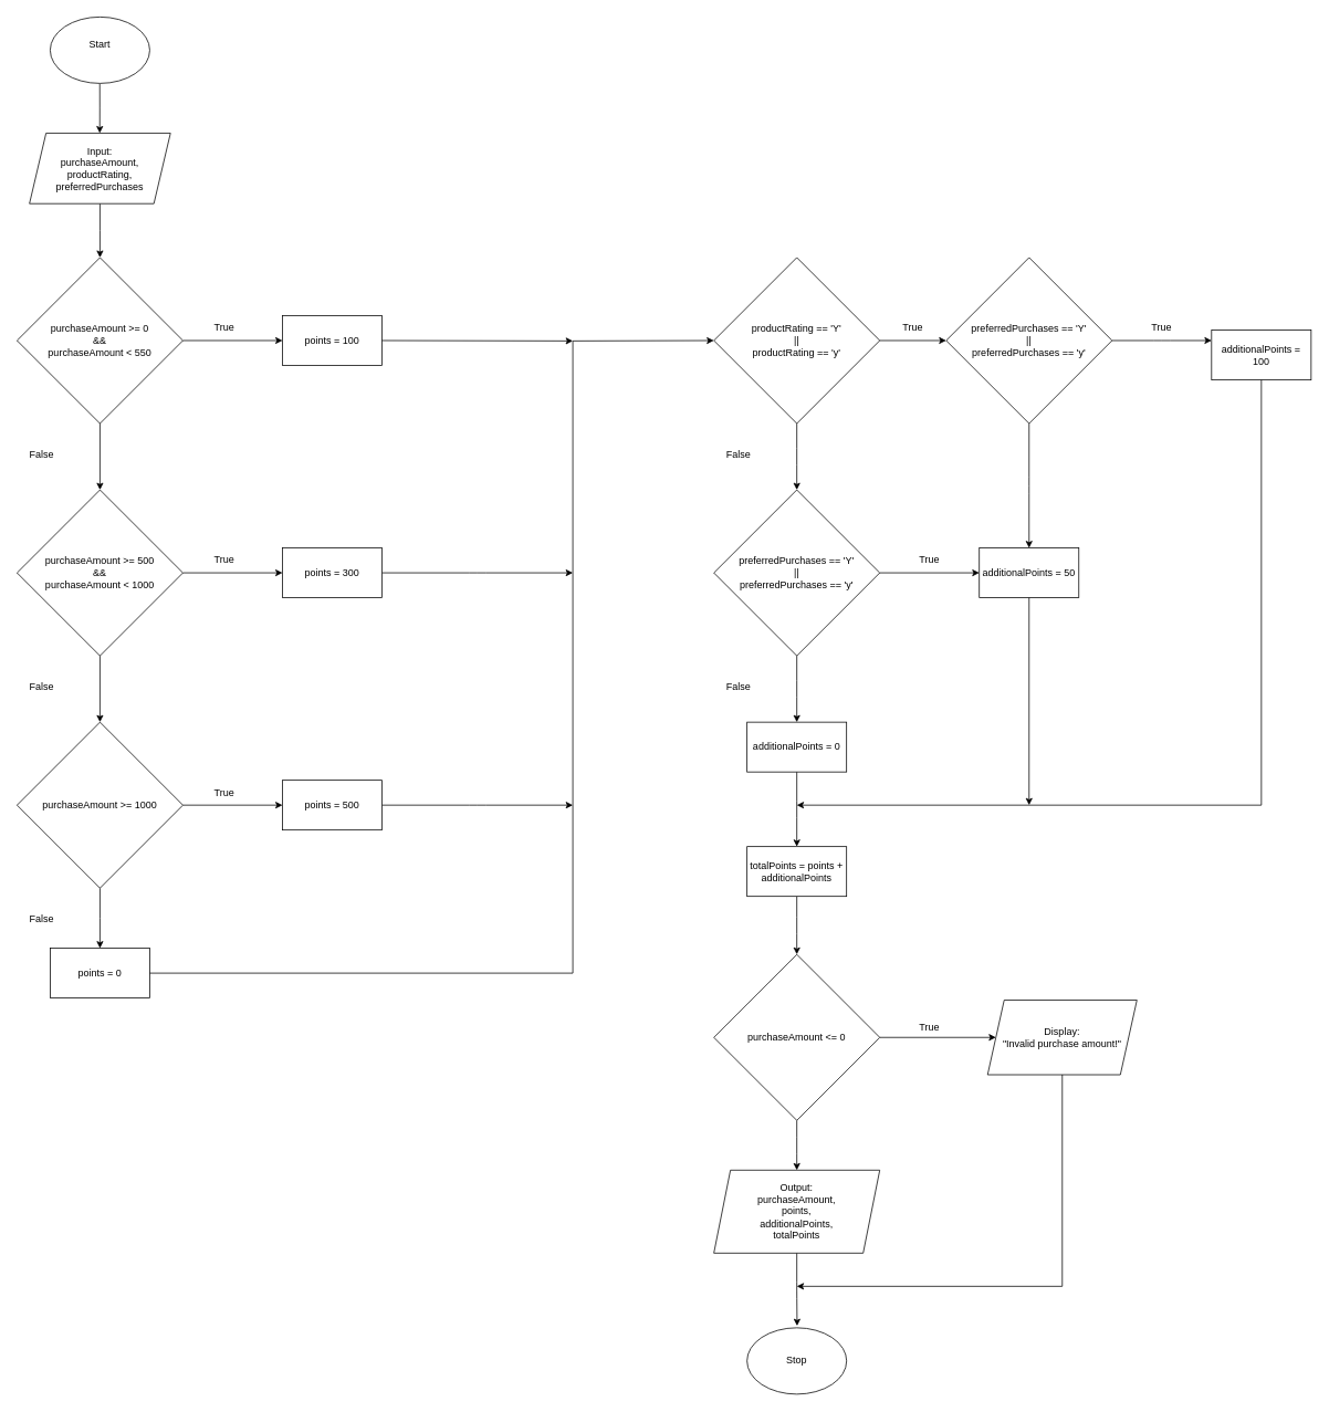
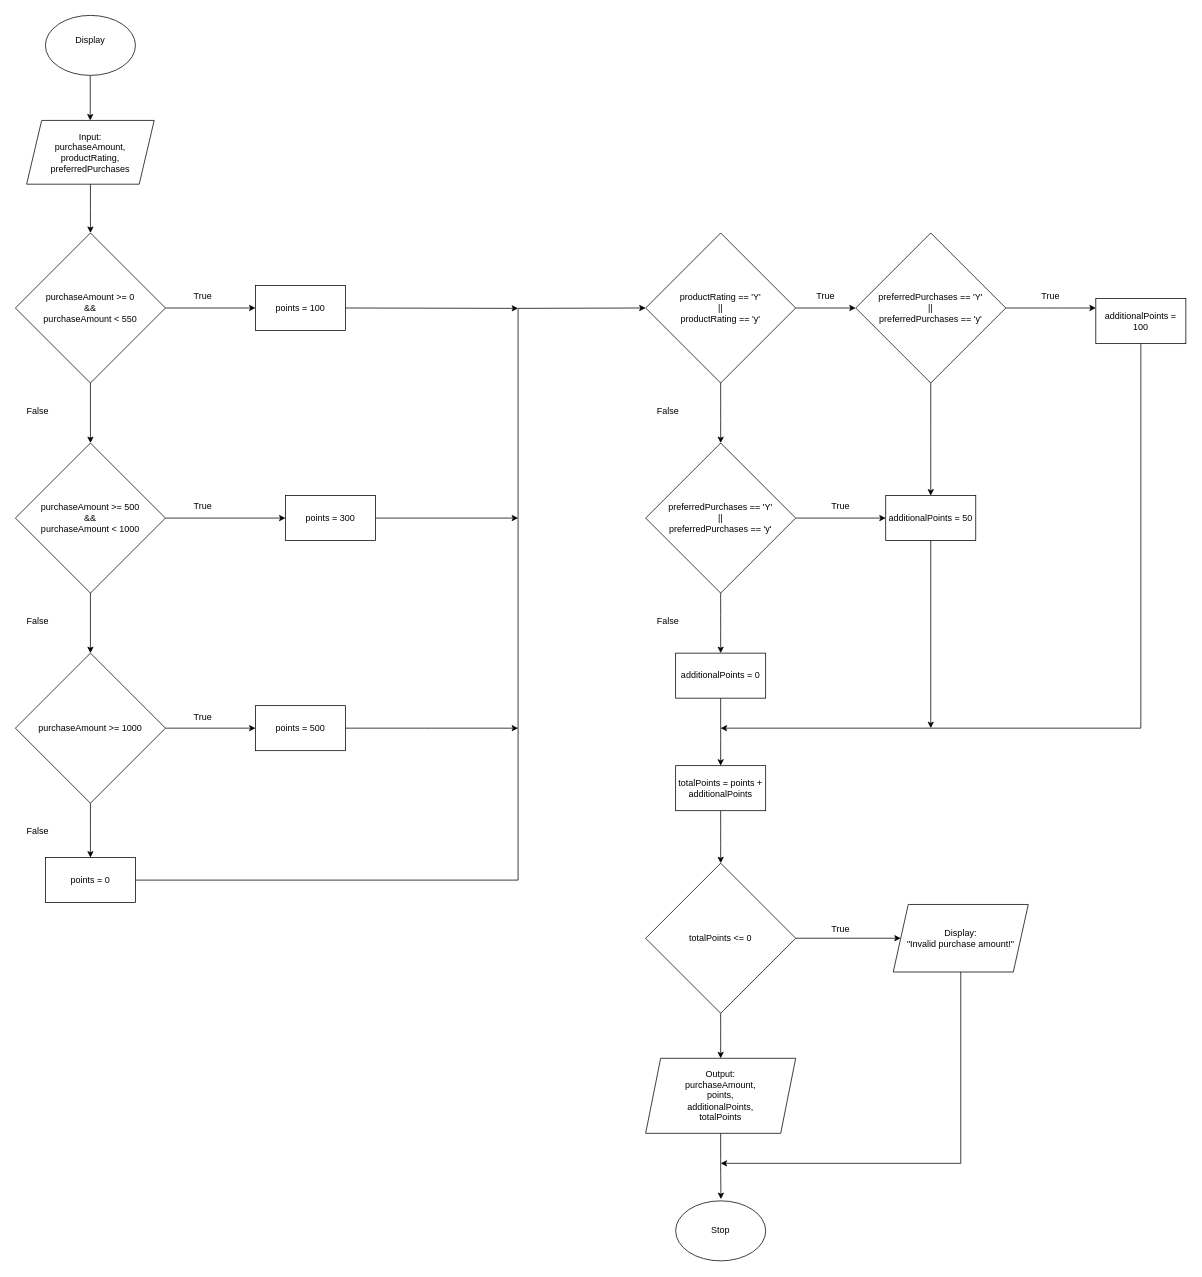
  <mxCell id="0" />
  <mxCell id="1" parent="0" />
  <mxCell id="2" value="" style="edgeStyle=orthogonalEdgeStyle;rounded=0;orthogonalLoop=1;jettySize=auto;html=1;labelBackgroundColor=none;fontColor=default;" edge="1" parent="1"><mxGeometry relative="1" as="geometry"><mxPoint x="119.75" y="100" as="sourcePoint" /><mxPoint x="119.75" y="160" as="targetPoint" /><Array as="points"><mxPoint x="120" y="130" /><mxPoint x="120" y="130" /></Array></mxGeometry></mxCell>
- <mxCell id="3" value="&lt;div&gt;Start&lt;/div&gt;&lt;div&gt;&lt;br&gt;&lt;/div&gt;" style="ellipse;whiteSpace=wrap;html=1;rounded=0;labelBackgroundColor=none;" vertex="1" parent="1"><mxGeometry y="20" width="120" height="80" as="geometry" x="60" /></mxCell>
+ <mxCell id="3" value="&lt;div&gt;Display&lt;/div&gt;&lt;div&gt;&lt;br&gt;&lt;/div&gt;" style="ellipse;whiteSpace=wrap;html=1;rounded=0;labelBackgroundColor=none;" vertex="1" parent="1"><mxGeometry y="20" width="120" height="80" as="geometry" x="60" /></mxCell>
  <mxCell id="4" value="" style="edgeStyle=orthogonalEdgeStyle;rounded=0;orthogonalLoop=1;jettySize=auto;html=1;labelBackgroundColor=none;fontColor=default;" edge="1" parent="1" source="5"><mxGeometry relative="1" as="geometry"><mxPoint x="120" y="310" as="targetPoint" /></mxGeometry></mxCell>
  <mxCell id="5" value="Input:&lt;br&gt;purchaseAmount,&lt;br&gt;productRating,&lt;br&gt;preferredPurchases" style="shape=parallelogram;perimeter=parallelogramPerimeter;whiteSpace=wrap;html=1;fixedSize=1;rounded=0;labelBackgroundColor=none;" vertex="1" parent="1"><mxGeometry x="35" y="160" width="170" height="85" as="geometry" /></mxCell>
  <mxCell id="6" value="" style="edgeStyle=orthogonalEdgeStyle;rounded=0;orthogonalLoop=1;jettySize=auto;html=1;labelBackgroundColor=none;fontColor=default;" edge="1" parent="1" source="8" target="11"><mxGeometry relative="1" as="geometry" /></mxCell>
  <mxCell id="7" value="" style="edgeStyle=orthogonalEdgeStyle;orthogonalLoop=1;jettySize=auto;html=1;" edge="1" parent="1" source="8" target="16"><mxGeometry relative="1" as="geometry" /></mxCell>
  <mxCell id="8" value="purchaseAmount &amp;gt;= 0&lt;br&gt;&amp;amp;&amp;amp;&lt;br&gt;purchaseAmount &amp;lt; 550" style="rhombus;whiteSpace=wrap;html=1;rounded=0;labelBackgroundColor=none;" vertex="1" parent="1"><mxGeometry x="20" y="310" width="200" height="200" as="geometry" /></mxCell>
  <mxCell id="9" value="" style="edgeStyle=orthogonalEdgeStyle;rounded=0;orthogonalLoop=1;jettySize=auto;html=1;labelBackgroundColor=none;fontColor=default;" edge="1" parent="1" source="11" target="14"><mxGeometry relative="1" as="geometry" /></mxCell>
  <mxCell id="10" value="" style="edgeStyle=orthogonalEdgeStyle;orthogonalLoop=1;jettySize=auto;html=1;" edge="1" parent="1" source="11" target="18"><mxGeometry relative="1" as="geometry" /></mxCell>
  <mxCell id="11" value="purchaseAmount &amp;gt;= 500&lt;br&gt;&amp;amp;&amp;amp;&lt;br&gt;purchaseAmount &amp;lt; 1000" style="rhombus;whiteSpace=wrap;html=1;rounded=0;labelBackgroundColor=none;" vertex="1" parent="1"><mxGeometry x="20" y="590" width="200" height="200" as="geometry" /></mxCell>
  <mxCell id="12" value="" style="edgeStyle=orthogonalEdgeStyle;rounded=0;orthogonalLoop=1;jettySize=auto;html=1;labelBackgroundColor=none;fontColor=default;" edge="1" parent="1" source="14"><mxGeometry relative="1" as="geometry"><mxPoint x="120" y="1142.5" as="targetPoint" /></mxGeometry></mxCell>
  <mxCell id="13" value="" style="edgeStyle=orthogonalEdgeStyle;orthogonalLoop=1;jettySize=auto;html=1;" edge="1" parent="1" source="14" target="20"><mxGeometry relative="1" as="geometry" /></mxCell>
  <mxCell id="14" value="purchaseAmount &amp;gt;= 1000" style="rhombus;whiteSpace=wrap;html=1;rounded=0;labelBackgroundColor=none;" vertex="1" parent="1"><mxGeometry x="20" y="870" width="200" height="200" as="geometry" /></mxCell>
  <mxCell id="15" value="points = 0" style="whiteSpace=wrap;html=1;rounded=0;labelBackgroundColor=none;" vertex="1" parent="1"><mxGeometry y="1142.5" width="120" height="60" as="geometry" x="60" /></mxCell>
  <mxCell id="16" value="points = 100" style="whiteSpace=wrap;html=1;rounded=0;labelBackgroundColor=none;" vertex="1" parent="1"><mxGeometry x="340" y="380" width="120" height="60" as="geometry" /></mxCell>
  <mxCell id="17" value="" style="edgeStyle=orthogonalEdgeStyle;orthogonalLoop=1;jettySize=auto;html=1;" edge="1" parent="1" source="18"><mxGeometry relative="1" as="geometry"><mxPoint x="690" y="690" as="targetPoint" /></mxGeometry></mxCell>
- <mxCell id="18" value="points = 300" style="whiteSpace=wrap;html=1;rounded=0;labelBackgroundColor=none;" vertex="1" parent="1"><mxGeometry x="340" y="660" width="120" height="60" as="geometry" /></mxCell>
+ <mxCell id="18" value="points = 300" style="whiteSpace=wrap;html=1;rounded=0;labelBackgroundColor=none;" vertex="1" parent="1"><mxGeometry x="380" y="660" width="120" height="60" as="geometry" /></mxCell>
  <mxCell id="19" value="" style="edgeStyle=orthogonalEdgeStyle;orthogonalLoop=1;jettySize=auto;html=1;" edge="1" parent="1" source="20"><mxGeometry relative="1" as="geometry"><mxPoint x="690" y="970" as="targetPoint" /></mxGeometry></mxCell>
  <mxCell id="20" value="points = 500" style="whiteSpace=wrap;html=1;rounded=0;labelBackgroundColor=none;" vertex="1" parent="1"><mxGeometry x="340" y="940" width="120" height="60" as="geometry" /></mxCell>
  <mxCell id="21" value="" style="edgeStyle=orthogonalEdgeStyle;orthogonalLoop=1;jettySize=auto;html=1;" edge="1" parent="1" source="23" target="26"><mxGeometry relative="1" as="geometry" /></mxCell>
  <mxCell id="22" value="" style="edgeStyle=orthogonalEdgeStyle;orthogonalLoop=1;jettySize=auto;html=1;" edge="1" parent="1" source="23"><mxGeometry relative="1" as="geometry"><mxPoint x="960" y="590" as="targetPoint" /></mxGeometry></mxCell>
  <mxCell id="23" value="productRating == 'Y'&lt;br&gt;||&lt;br&gt;productRating == 'y'" style="rhombus;whiteSpace=wrap;html=1;rounded=0;labelBackgroundColor=none;" vertex="1" parent="1"><mxGeometry x="860" y="310" width="200" height="200" as="geometry" /></mxCell>
  <mxCell id="24" value="" style="edgeStyle=orthogonalEdgeStyle;orthogonalLoop=1;jettySize=auto;html=1;" edge="1" parent="1" source="26"><mxGeometry relative="1" as="geometry"><mxPoint x="1240" y="660" as="targetPoint" /></mxGeometry></mxCell>
  <mxCell id="25" value="" style="edgeStyle=orthogonalEdgeStyle;orthogonalLoop=1;jettySize=auto;html=1;" edge="1" parent="1" source="26"><mxGeometry relative="1" as="geometry"><mxPoint x="1460" y="410" as="targetPoint" /></mxGeometry></mxCell>
  <mxCell id="26" value="preferredPurchases == 'Y'&lt;br&gt;||&lt;br&gt;preferredPurchases == 'y'" style="rhombus;whiteSpace=wrap;html=1;rounded=0;labelBackgroundColor=none;" vertex="1" parent="1"><mxGeometry x="1140" y="310" width="200" height="200" as="geometry" /></mxCell>
  <mxCell id="27" value="" style="edgeStyle=orthogonalEdgeStyle;orthogonalLoop=1;jettySize=auto;html=1;" edge="1" parent="1" source="29"><mxGeometry relative="1" as="geometry"><mxPoint x="960" y="870" as="targetPoint" /></mxGeometry></mxCell>
  <mxCell id="28" value="" style="edgeStyle=orthogonalEdgeStyle;orthogonalLoop=1;jettySize=auto;html=1;" edge="1" parent="1" source="29" target="32"><mxGeometry relative="1" as="geometry" /></mxCell>
  <mxCell id="29" value="preferredPurchases == 'Y'&lt;br&gt;||&lt;br&gt;preferredPurchases == 'y'" style="rhombus;whiteSpace=wrap;html=1;rounded=0;labelBackgroundColor=none;" vertex="1" parent="1"><mxGeometry x="860" y="590" width="200" height="200" as="geometry" /></mxCell>
  <mxCell id="30" value="" style="edgeStyle=orthogonalEdgeStyle;orthogonalLoop=1;jettySize=auto;html=1;" edge="1" parent="1" source="31"><mxGeometry relative="1" as="geometry"><mxPoint x="960" y="1020" as="targetPoint" /></mxGeometry></mxCell>
  <mxCell id="31" value="additionalPoints = 0" style="whiteSpace=wrap;html=1;rounded=0;labelBackgroundColor=none;" vertex="1" parent="1"><mxGeometry x="900" y="870" width="120" height="60" as="geometry" /></mxCell>
  <mxCell id="32" value="additionalPoints = 50" style="whiteSpace=wrap;html=1;rounded=0;labelBackgroundColor=none;" vertex="1" parent="1"><mxGeometry x="1180" y="660" width="120" height="60" as="geometry" /></mxCell>
  <mxCell id="33" value="additionalPoints = 100" style="whiteSpace=wrap;html=1;rounded=0;labelBackgroundColor=none;" vertex="1" parent="1"><mxGeometry x="1460" y="397.5" width="120" height="60" as="geometry" /></mxCell>
  <mxCell id="34" value="" style="edgeStyle=orthogonalEdgeStyle;orthogonalLoop=1;jettySize=auto;html=1;" edge="1" parent="1" source="35"><mxGeometry relative="1" as="geometry"><mxPoint x="960" y="1150" as="targetPoint" /></mxGeometry></mxCell>
  <mxCell id="35" value="totalPoints = points + additionalPoints" style="whiteSpace=wrap;html=1;rounded=0;labelBackgroundColor=none;" vertex="1" parent="1"><mxGeometry x="900" y="1020" width="120" height="60" as="geometry" /></mxCell>
  <mxCell id="36" value="" style="endArrow=classic;html=1;exitX=0.5;exitY=1;exitDx=0;exitDy=0;rounded=0;curved=0;" edge="1" parent="1" source="33"><mxGeometry width="50" height="50" relative="1" as="geometry"><mxPoint x="1520" y="440" as="sourcePoint" /><mxPoint x="960" y="970" as="targetPoint" /><Array as="points"><mxPoint x="1520" y="970" /></Array></mxGeometry></mxCell>
  <mxCell id="37" value="" style="endArrow=classic;html=1;exitX=0.5;exitY=1;exitDx=0;exitDy=0;" edge="1" parent="1" source="32"><mxGeometry width="50" height="50" relative="1" as="geometry"><mxPoint x="1290" y="800" as="sourcePoint" /><mxPoint x="1240" y="970" as="targetPoint" /></mxGeometry></mxCell>
  <mxCell id="38" value="" style="edgeStyle=orthogonalEdgeStyle;orthogonalLoop=1;jettySize=auto;html=1;" edge="1" parent="1" source="40"><mxGeometry relative="1" as="geometry"><mxPoint x="960" y="1410" as="targetPoint" /></mxGeometry></mxCell>
  <mxCell id="39" value="" style="edgeStyle=orthogonalEdgeStyle;orthogonalLoop=1;jettySize=auto;html=1;" edge="1" parent="1" source="40" target="43"><mxGeometry relative="1" as="geometry" /></mxCell>
- <mxCell id="40" value="purchaseAmount &amp;lt;= 0" style="rhombus;whiteSpace=wrap;html=1;rounded=0;labelBackgroundColor=none;" vertex="1" parent="1"><mxGeometry x="860" y="1150" width="200" height="200" as="geometry" /></mxCell>
+ <mxCell id="40" value="totalPoints &amp;lt;= 0" style="rhombus;whiteSpace=wrap;html=1;rounded=0;labelBackgroundColor=none;" vertex="1" parent="1"><mxGeometry x="860" y="1150" width="200" height="200" as="geometry" /></mxCell>
  <mxCell id="41" value="" style="edgeStyle=orthogonalEdgeStyle;orthogonalLoop=1;jettySize=auto;html=1;entryX=0.503;entryY=-0.029;entryDx=0;entryDy=0;entryPerimeter=0;" edge="1" parent="1" source="42" target="44"><mxGeometry relative="1" as="geometry"><mxPoint x="960" y="1600" as="targetPoint" /></mxGeometry></mxCell>
  <mxCell id="42" value="Output:&lt;br&gt;purchaseAmount,&lt;br&gt;points,&lt;br&gt;additionalPoints,&lt;br&gt;totalPoints" style="shape=parallelogram;perimeter=parallelogramPerimeter;whiteSpace=wrap;html=1;fixedSize=1;rounded=0;labelBackgroundColor=none;" vertex="1" parent="1"><mxGeometry x="860" y="1410" width="200" height="100" as="geometry" /></mxCell>
  <mxCell id="43" value="Display:&lt;br&gt;&quot;Invalid purchase amount!&quot;" style="shape=parallelogram;perimeter=parallelogramPerimeter;whiteSpace=wrap;html=1;fixedSize=1;rounded=0;labelBackgroundColor=none;" vertex="1" parent="1"><mxGeometry x="1190" y="1205" width="180" height="90" as="geometry" /></mxCell>
  <mxCell id="44" value="Stop" style="ellipse;whiteSpace=wrap;html=1;" vertex="1" parent="1"><mxGeometry x="900" y="1600" width="120" height="80" as="geometry" /></mxCell>
  <mxCell id="45" value="" style="endArrow=classic;html=1;exitX=0.5;exitY=1;exitDx=0;exitDy=0;rounded=0;curved=0;" edge="1" parent="1" source="43"><mxGeometry width="50" height="50" relative="1" as="geometry"><mxPoint x="1010" y="1670" as="sourcePoint" /><mxPoint x="960" y="1550" as="targetPoint" /><Array as="points"><mxPoint x="1280" y="1550" /></Array></mxGeometry></mxCell>
  <mxCell id="46" value="" style="endArrow=classic;html=1;exitX=1;exitY=0.5;exitDx=0;exitDy=0;entryX=0;entryY=0.5;entryDx=0;entryDy=0;rounded=0;curved=0;" edge="1" parent="1" source="15" target="23"><mxGeometry width="50" height="50" relative="1" as="geometry"><mxPoint x="710" y="972.5" as="sourcePoint" /><mxPoint x="760" y="922.5" as="targetPoint" /><Array as="points"><mxPoint x="690" y="1172.5" /><mxPoint x="690" y="410.5" /></Array></mxGeometry></mxCell>
  <mxCell id="47" value="" style="endArrow=classic;html=1;exitX=1;exitY=0.5;exitDx=0;exitDy=0;" edge="1" parent="1" source="16"><mxGeometry width="50" height="50" relative="1" as="geometry"><mxPoint x="710" y="702.5" as="sourcePoint" /><mxPoint x="690" y="410.5" as="targetPoint" /></mxGeometry></mxCell>
  <mxCell id="48" value="True" style="text;html=1;align=center;verticalAlign=middle;whiteSpace=wrap;rounded=0;" vertex="1" parent="1"><mxGeometry x="240" y="380" width="60" height="30" as="geometry" /></mxCell>
  <mxCell id="49" value="True" style="text;html=1;align=center;verticalAlign=middle;whiteSpace=wrap;rounded=0;" vertex="1" parent="1"><mxGeometry x="240" y="660" width="60" height="30" as="geometry" /></mxCell>
  <mxCell id="50" value="True" style="text;html=1;align=center;verticalAlign=middle;whiteSpace=wrap;rounded=0;" vertex="1" parent="1"><mxGeometry x="240" y="940" width="60" height="30" as="geometry" /></mxCell>
  <mxCell id="51" value="False" style="text;html=1;align=center;verticalAlign=middle;whiteSpace=wrap;rounded=0;" vertex="1" parent="1"><mxGeometry x="20" y="532.5" width="60" height="30" as="geometry" /></mxCell>
  <mxCell id="52" value="False" style="text;html=1;align=center;verticalAlign=middle;whiteSpace=wrap;rounded=0;" vertex="1" parent="1"><mxGeometry x="20" y="812.5" width="60" height="30" as="geometry" /></mxCell>
  <mxCell id="53" value="False" style="text;html=1;align=center;verticalAlign=middle;whiteSpace=wrap;rounded=0;" vertex="1" parent="1"><mxGeometry x="20" y="1092.5" width="60" height="30" as="geometry" /></mxCell>
  <mxCell id="54" value="True" style="text;html=1;align=center;verticalAlign=middle;whiteSpace=wrap;rounded=0;" vertex="1" parent="1"><mxGeometry x="1070" y="380" width="60" height="30" as="geometry" /></mxCell>
  <mxCell id="55" value="True" style="text;html=1;align=center;verticalAlign=middle;whiteSpace=wrap;rounded=0;" vertex="1" parent="1"><mxGeometry x="1370" y="380" width="60" height="30" as="geometry" /></mxCell>
  <mxCell id="56" value="True" style="text;html=1;align=center;verticalAlign=middle;whiteSpace=wrap;rounded=0;" vertex="1" parent="1"><mxGeometry x="1090" y="660" width="60" height="30" as="geometry" /></mxCell>
  <mxCell id="57" value="False" style="text;html=1;align=center;verticalAlign=middle;whiteSpace=wrap;rounded=0;" vertex="1" parent="1"><mxGeometry x="860" y="532.5" width="60" height="30" as="geometry" /></mxCell>
  <mxCell id="58" value="False" style="text;html=1;align=center;verticalAlign=middle;whiteSpace=wrap;rounded=0;" vertex="1" parent="1"><mxGeometry x="860" y="812.5" width="60" height="30" as="geometry" /></mxCell>
  <mxCell id="59" value="True" style="text;html=1;align=center;verticalAlign=middle;whiteSpace=wrap;rounded=0;" vertex="1" parent="1"><mxGeometry x="1090" y="1222.5" width="60" height="30" as="geometry" /></mxCell>
